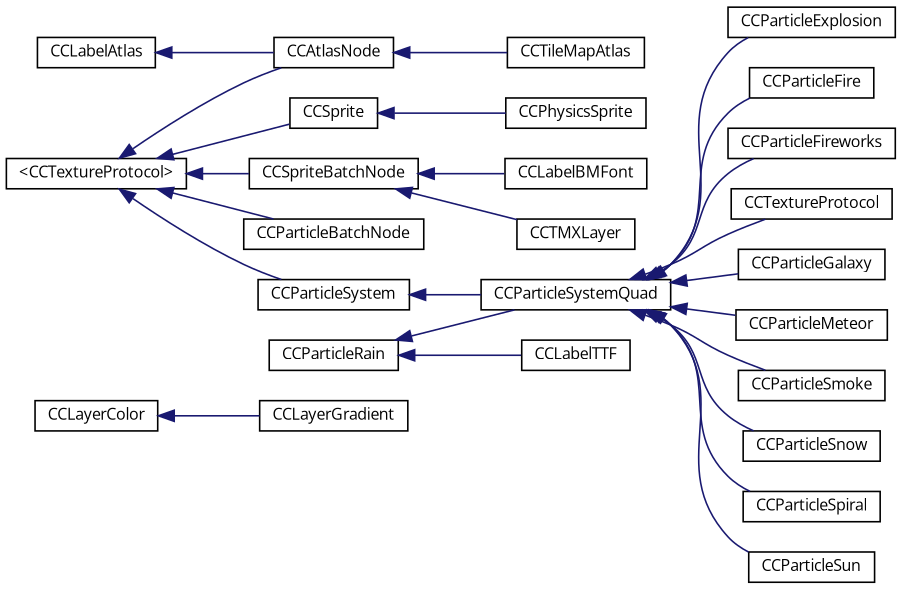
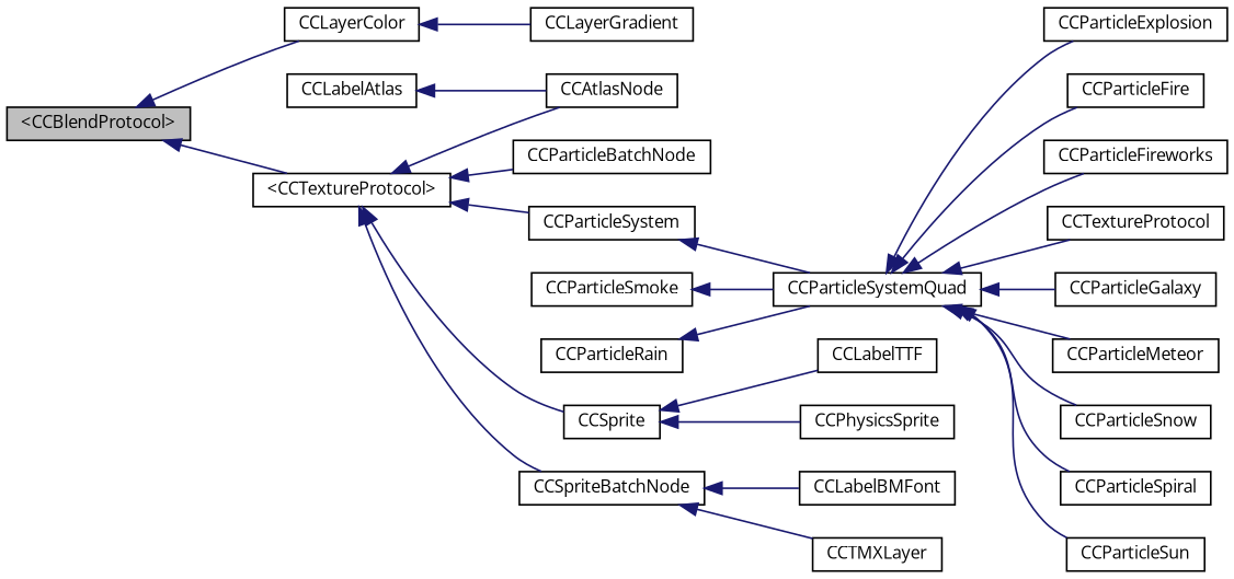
  digraph {
    fontname="Open Sans"
    rankdir=LR
    node [color=black fontname="Open Sans" fontsize=10 shape=record]
    edge [color=midnightblue dir=back fontname="Open Sans" fontsize=10 labelfontname=FreeSans labelfontsize=10 style=solid]
+   n1 [fillcolor=grey75 fontcolor=black height=0.2 label="\<CCBlendProtocol\>" style=filled width=0.4]
    n2 [height=0.2 label=CCLayerColor width=0.4]
    n3 [height=0.2 label="\<CCTextureProtocol\>" width=0.4]
    n4 [height=0.2 label=CCLayerGradient width=0.4]
    n5 [height=0.2 label=CCAtlasNode width=0.4]
    n6 [height=0.2 label=CCParticleBatchNode width=0.4]
    n7 [height=0.2 label=CCParticleSystem width=0.4]
    n8 [height=0.2 label=CCSprite width=0.4]
    n9 [height=0.2 label=CCSpriteBatchNode width=0.4]
-   n10 [height=0.2 label=CCTileMapAtlas width=0.4]
    n11 [height=0.2 label=CCParticleSystemQuad width=0.4]
    n12 [height=0.2 label=CCLabelTTF width=0.4]
    n13 [height=0.2 label=CCPhysicsSprite width=0.4]
    n14 [height=0.2 label=CCLabelBMFont width=0.4]
    n15 [height=0.2 label=CCTMXLayer width=0.4]
    n16 [height=0.2 label=CCLabelAtlas width=0.4]
    n17 [height=0.2 label=CCParticleExplosion width=0.4]
    n18 [height=0.2 label=CCParticleFire width=0.4]
    n19 [height=0.2 label=CCParticleFireworks width=0.4]
    n20 [height=0.2 label=CCTextureProtocol width=0.4]
    n21 [height=0.2 label=CCParticleGalaxy width=0.4]
    n22 [height=0.2 label=CCParticleMeteor width=0.4]
    n23 [height=0.2 label=CCParticleSmoke width=0.4]
    n24 [height=0.2 label=CCParticleSnow width=0.4]
    n25 [height=0.2 label=CCParticleSpiral width=0.4]
    n26 [height=0.2 label=CCParticleSun width=0.4]
    n27 [height=0.2 label=CCParticleRain width=0.4]
+   n1 -> n2
+   n1 -> n3
    n2 -> n4
    n3 -> n5
    n3 -> n6
    n3 -> n7
    n3 -> n8
    n3 -> n9
-   n5 -> n10
    n7 -> n11
-   n27 -> n12
+   n8 -> n12
    n8 -> n13
    n9 -> n14
    n9 -> n15
    n11 -> n17
    n11 -> n18
    n11 -> n19
    n11 -> n20
    n11 -> n21
    n11 -> n22
-   n11 -> n23
+   n23 -> n11
    n11 -> n24
    n11 -> n25
    n11 -> n26
    n16 -> n5
    n27 -> n11
  }
